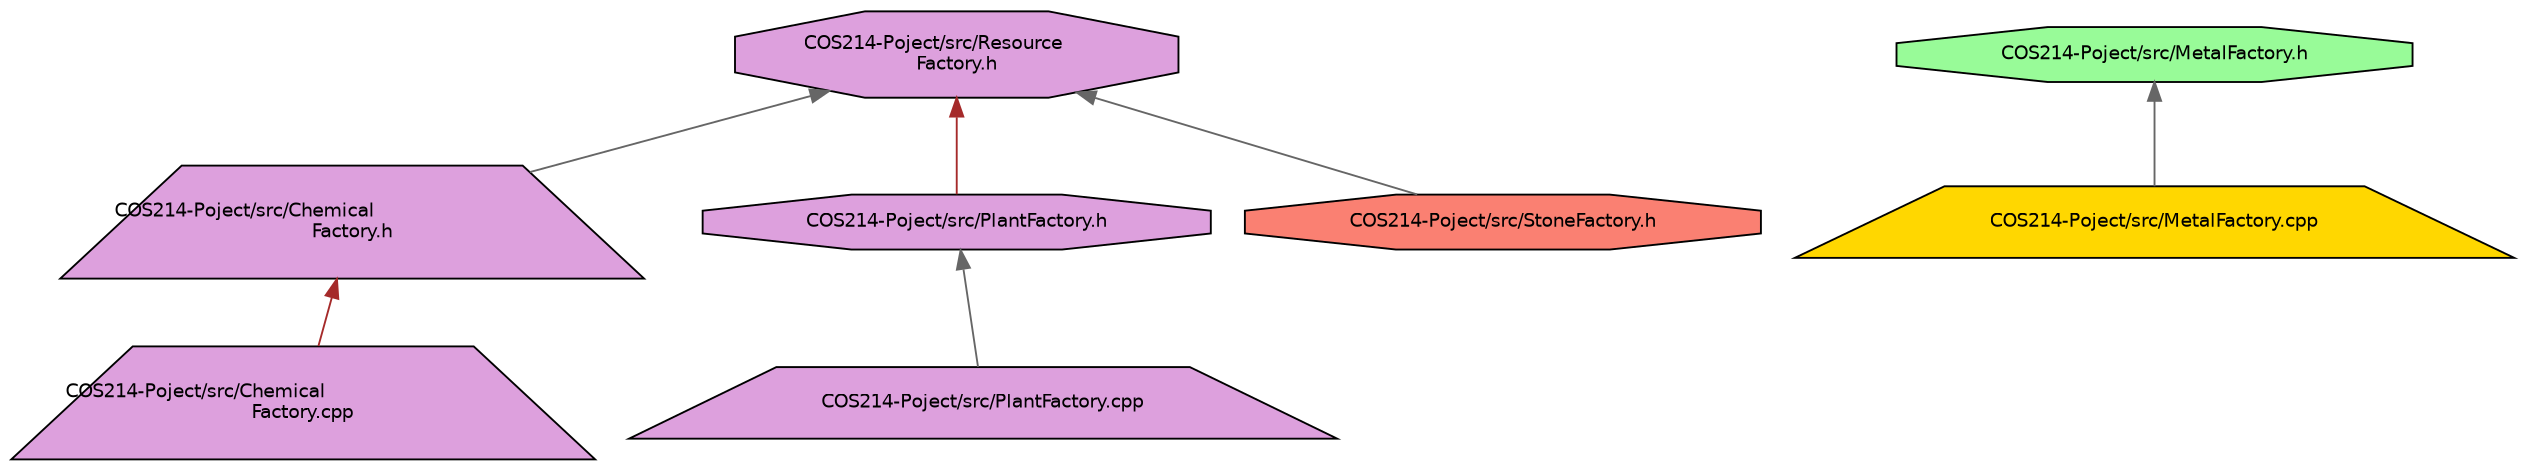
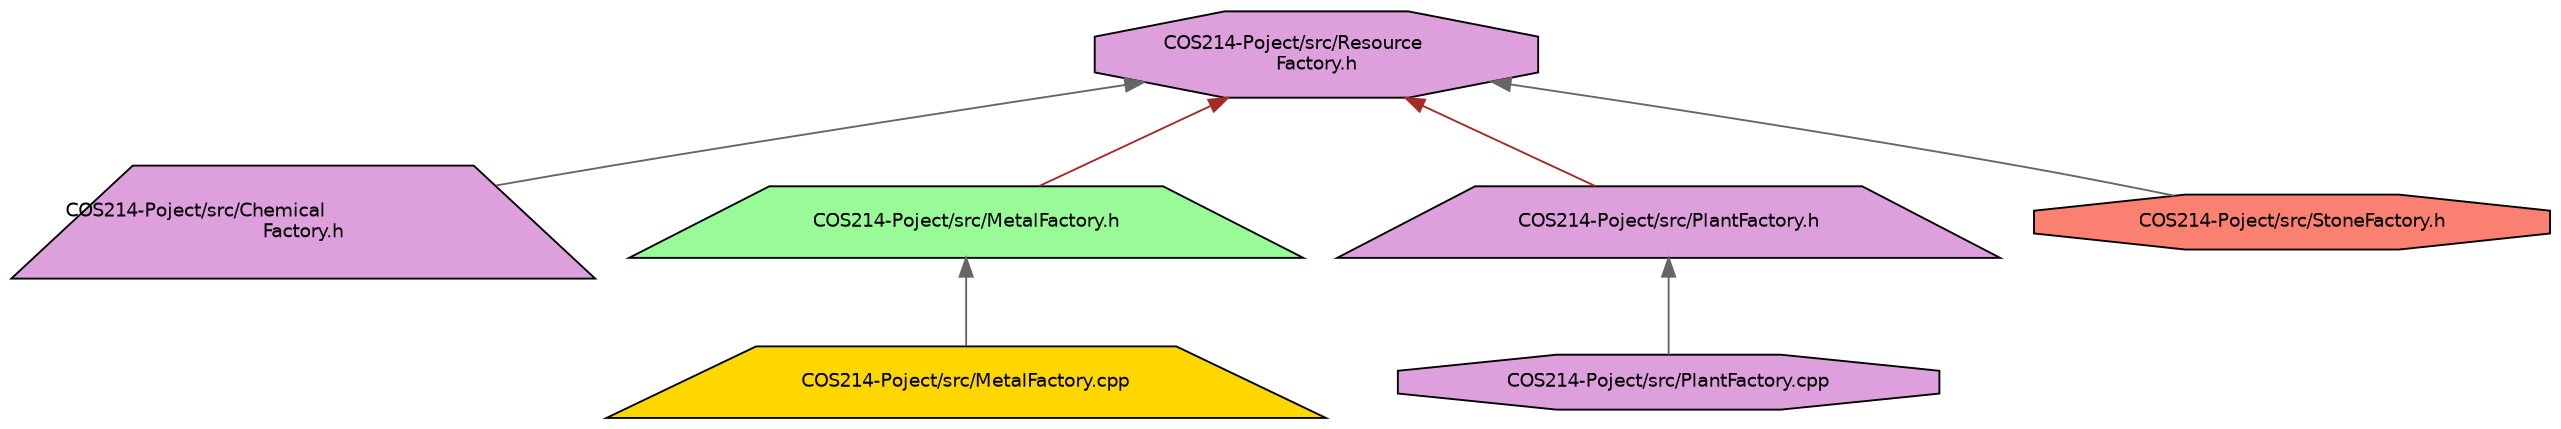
  digraph {
    node [color=black fillcolor=plum fontname=Helvetica fontsize=10 shape=trapezium style=filled]
    edge [color=gray40 dir=back fontname=Helvetica fontsize=10 labelfontname=Helvetica labelfontsize=10 style=solid]
    n1 [fontcolor=black height=0.2 label="COS214-Poject/src/Resource\lFactory.h" shape=octagon width=0.4]
    n2 [height=0.2 label="COS214-Poject/src/Chemical\lFactory.h" width=0.4]
-   n3 [fillcolor=palegreen height=0.2 label="COS214-Poject/src/MetalFactory.h" shape=octagon width=0.4]
-   n4 [height=0.2 label="COS214-Poject/src/PlantFactory.h" shape=octagon width=0.4]
+   n3 [fillcolor=palegreen height=0.2 label="COS214-Poject/src/MetalFactory.h" width=0.4]
+   n4 [height=0.2 label="COS214-Poject/src/PlantFactory.h" width=0.4]
    n5 [fillcolor=salmon height=0.2 label="COS214-Poject/src/StoneFactory.h" shape=octagon width=0.4]
-   n6 [height=0.2 label="COS214-Poject/src/Chemical\lFactory.cpp" width=0.4]
    n7 [fillcolor=gold height=0.2 label="COS214-Poject/src/MetalFactory.cpp" width=0.4]
-   n8 [height=0.2 label="COS214-Poject/src/PlantFactory.cpp" width=0.4]
+   n8 [height=0.2 label="COS214-Poject/src/PlantFactory.cpp" shape=octagon width=0.4]
    n1 -> n2
+   n1 -> n3 [color=brown]
    n1 -> n4 [color=brown]
    n1 -> n5
-   n2 -> n6 [color=brown]
    n3 -> n7
    n4 -> n8
  }
